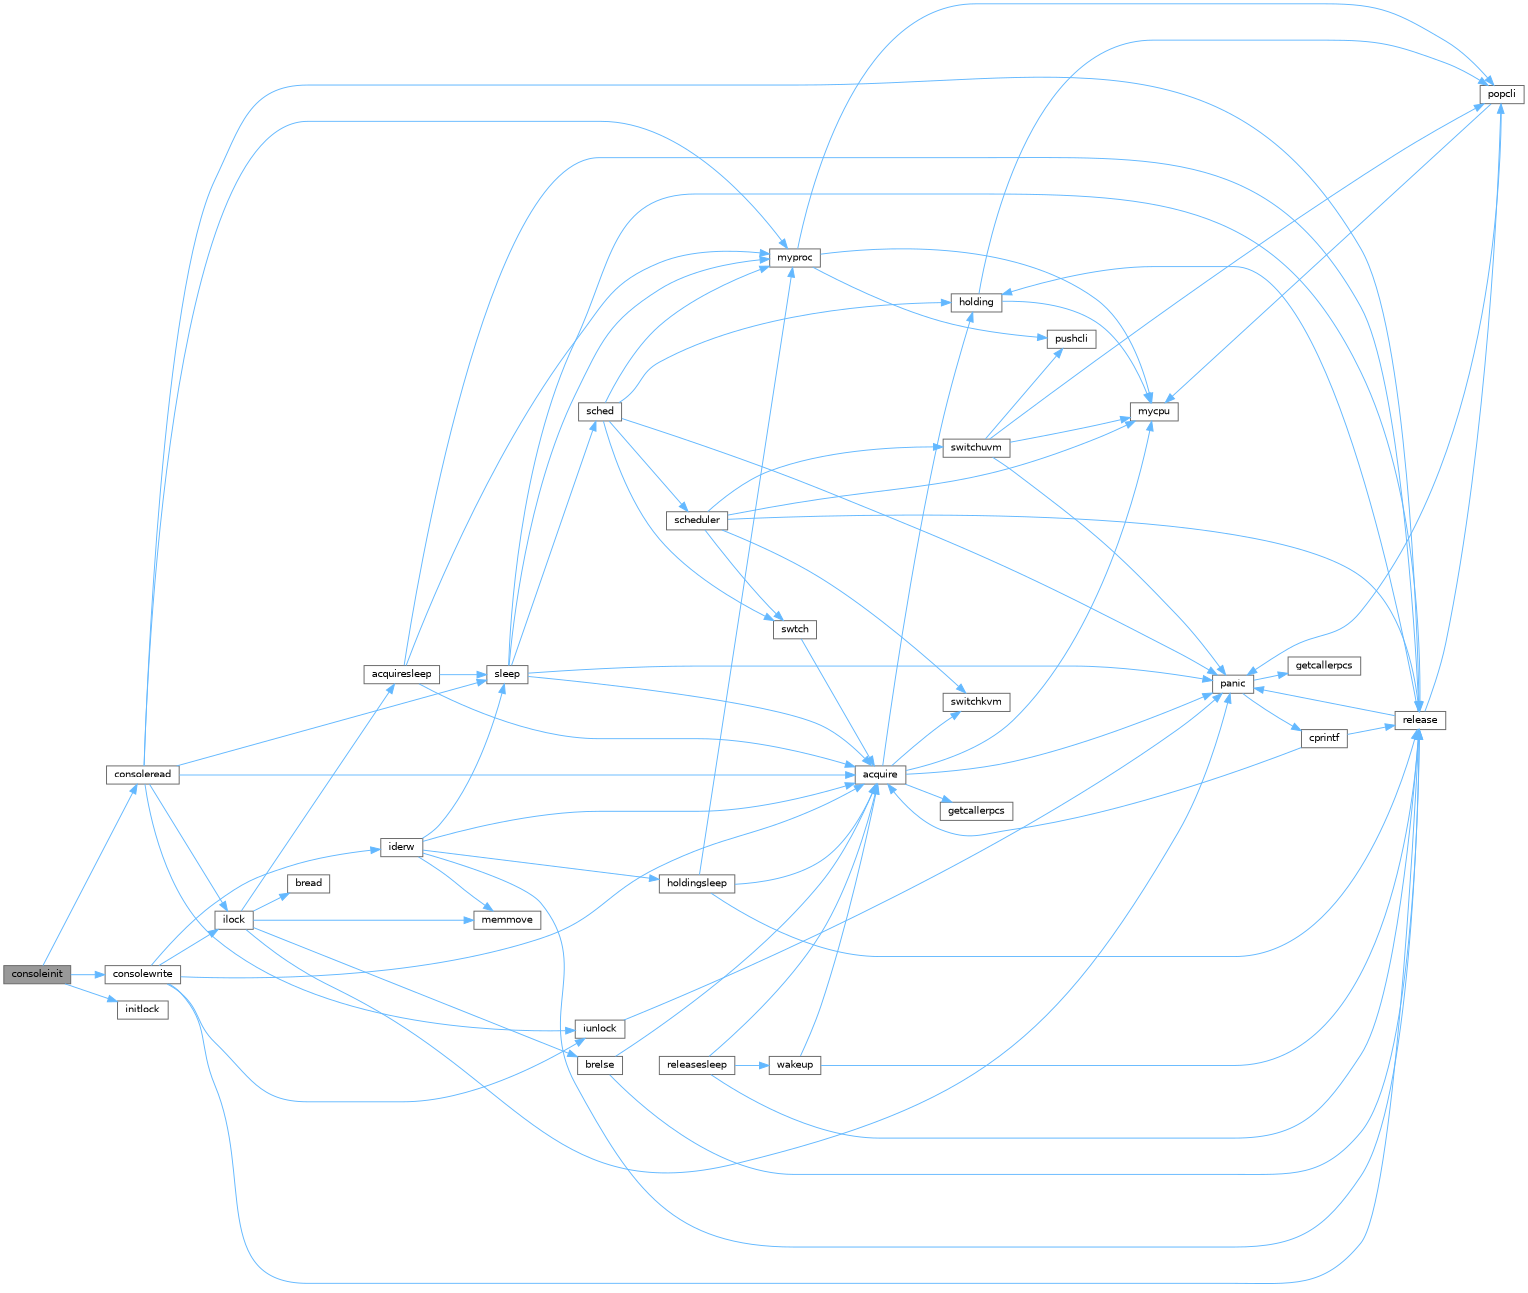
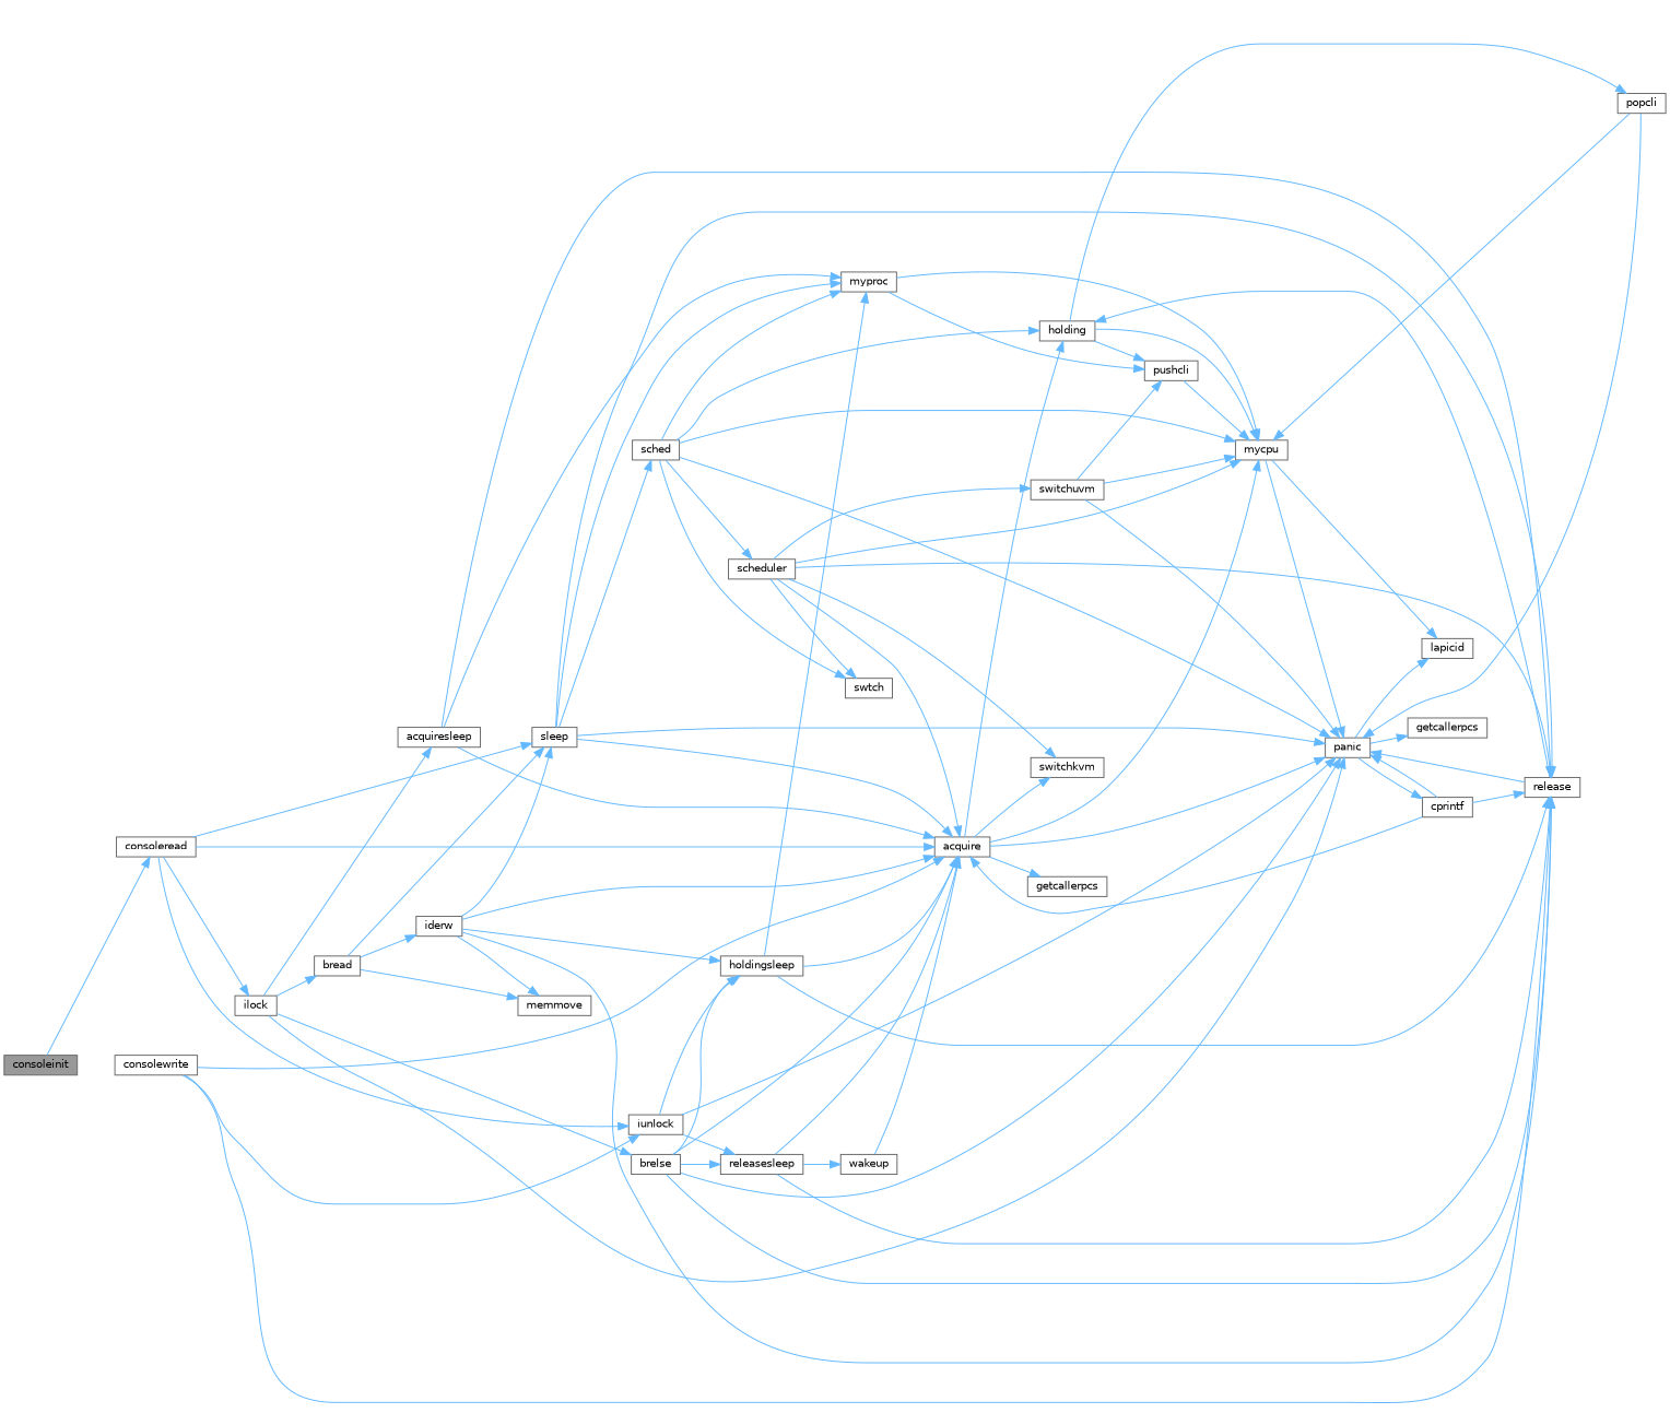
  digraph {
    rankdir=LR
    node [color=grey40 fillcolor=white fontname=Helvetica fontsize=10 shape=box style=filled]
    edge [color=steelblue1 fontname=Helvetica fontsize=10 labelfontname=Helvetica labelfontsize=10 style=solid]
    n1 [color=gray40 fillcolor=grey60 fontcolor=black height=0.2 label=consoleinit width=0.4]
    n2 [height=0.2 label=consoleread width=0.4]
    n3 [height=0.2 label=consolewrite width=0.4]
-   n4 [height=0.2 label=initlock width=0.4]
    n5 [height=0.2 label=acquire width=0.4]
    n6 [height=0.2 label=release width=0.4]
    n7 [height=0.2 label=ilock width=0.4]
    n8 [height=0.2 label=myproc width=0.4]
    n9 [height=0.2 label=sleep width=0.4]
    n10 [height=0.2 label=iunlock width=0.4]
    n11 [height=0.2 label=getcallerpcs width=0.4]
    n12 [height=0.2 label=holding width=0.4]
    n13 [height=0.2 label=mycpu width=0.4]
    n14 [height=0.2 label=panic width=0.4]
    n15 [height=0.2 label=switchkvm width=0.4]
    n16 [height=0.2 label=popcli width=0.4]
    n17 [height=0.2 label=acquiresleep width=0.4]
    n18 [height=0.2 label=bread width=0.4]
    n19 [height=0.2 label=memmove width=0.4]
    n20 [height=0.2 label=brelse width=0.4]
    n21 [height=0.2 label=pushcli width=0.4]
    n22 [height=0.2 label=sched width=0.4]
    n23 [height=0.2 label=holdingsleep width=0.4]
    n24 [height=0.2 label=releasesleep width=0.4]
+   n25 [height=0.2 label=lapicid width=0.4]
    n26 [height=0.2 label=cprintf width=0.4]
    n27 [height=0.2 label=getcallerpcs width=0.4]
    n28 [height=0.2 label=iderw width=0.4]
    n29 [height=0.2 label=scheduler width=0.4]
    n30 [height=0.2 label=swtch width=0.4]
    n31 [height=0.2 label=switchuvm width=0.4]
    n32 [height=0.2 label=wakeup width=0.4]
    n1 -> n2
-   n1 -> n3
-   n1 -> n4
    n2 -> n5
-   n2 -> n6
    n2 -> n7
-   n2 -> n8
    n2 -> n9
    n2 -> n10
    n3 -> n5
    n3 -> n6
-   n3 -> n7
    n3 -> n10
    n5 -> n11
    n5 -> n12
    n5 -> n13
    n5 -> n14
    n5 -> n15
    n6 -> n12
    n6 -> n14
-   n6 -> n16
    n7 -> n14
    n7 -> n17
    n7 -> n18
-   n7 -> n19
+   n18 -> n19
    n7 -> n20
    n8 -> n13
-   n8 -> n16
    n8 -> n21
    n9 -> n5
    n9 -> n6
    n9 -> n8
    n9 -> n14
    n9 -> n22
    n10 -> n14
+   n10 -> n23
+   n10 -> n24
    n12 -> n13
    n12 -> n16
+   n12 -> n21
+   n13 -> n14
+   n13 -> n25
+   n14 -> n25
    n14 -> n26
    n14 -> n27
    n16 -> n13
    n16 -> n14
    n17 -> n5
    n17 -> n6
    n17 -> n8
-   n17 -> n9
-   n3 -> n28
+   n18 -> n9
+   n18 -> n28
    n20 -> n5
    n20 -> n6
+   n20 -> n14
+   n20 -> n23
+   n20 -> n24
+   n21 -> n13
    n22 -> n8
    n22 -> n12
+   n22 -> n13
    n22 -> n14
    n22 -> n29
    n22 -> n30
    n23 -> n5
    n23 -> n6
    n23 -> n8
    n24 -> n5
    n24 -> n6
    n24 -> n32
    n26 -> n5
    n26 -> n6
+   n26 -> n14
    n28 -> n5
    n28 -> n6
    n28 -> n9
    n28 -> n19
    n28 -> n23
-   n30 -> n5
+   n29 -> n5
    n29 -> n6
    n29 -> n13
    n29 -> n15
    n29 -> n30
    n29 -> n31
    n31 -> n13
    n31 -> n14
-   n31 -> n16
    n31 -> n21
    n32 -> n5
-   n32 -> n6
  }
